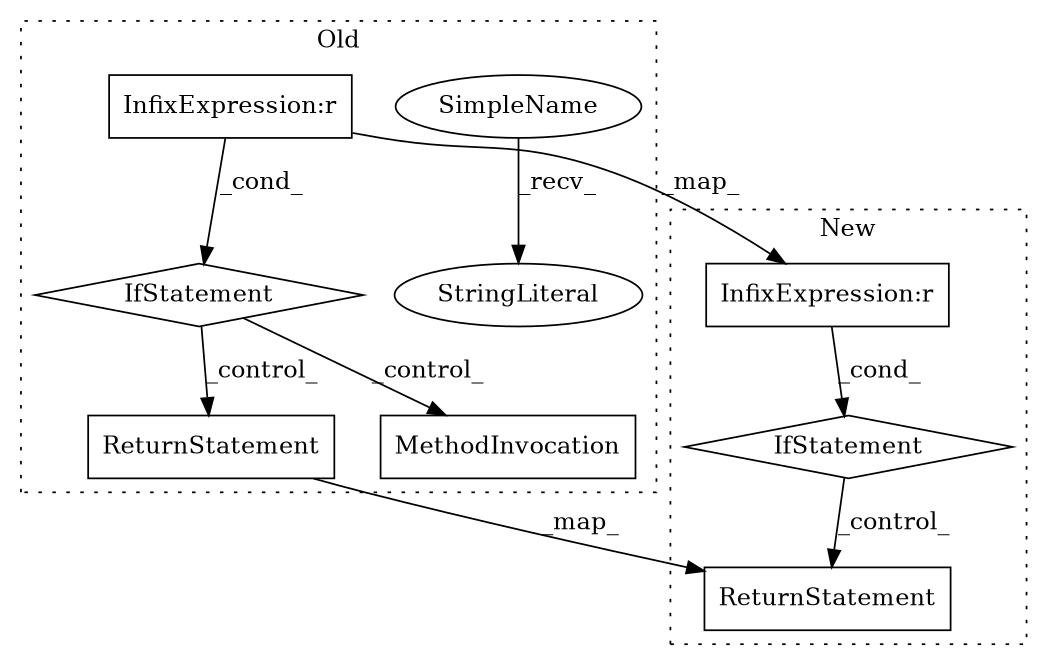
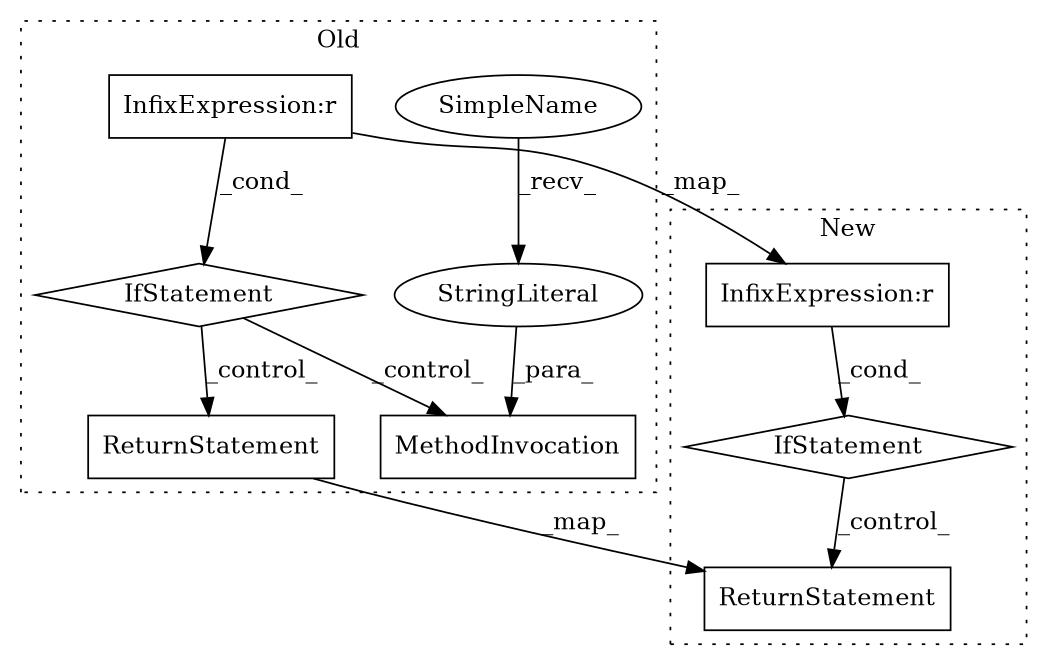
  digraph {
    node [a=25 l=0 s=-1 shape=box]
    n1 [l="0,0" label=IfStatement s="-1,-1" shape=diamond]
    n2 [a=32 l="0,0" label=MethodInvocation s="-1,-1"]
    n3 [a=41 label=ReturnStatement]
    n4 [a=42 label=SimpleName shape=ellipse]
    n5 [a=45 label=StringLiteral shape=ellipse]
    n6 [a=27 label="InfixExpression:r"]
    n7 [l="0,0" label=IfStatement s="-1,-1" shape=diamond]
    n8 [a=41 label=ReturnStatement]
    n9 [a=27 label="InfixExpression:r"]
    subgraph cluster_1 {
      label=Old
      style=dotted
      n1
      n2
      n3
      n4
      n5
      n6
    }
    subgraph cluster_2 {
      label=New
      style=dotted
      n7
      n8
      n9
    }
    n1 -> n2 [label=_control_]
    n1 -> n3 [label=_control_]
    n3 -> n8 [label=_map_]
    n4 -> n5 [label=_recv_]
+   n5 -> n2 [label=_para_]
    n6 -> n1 [label=_cond_]
    n6 -> n9 [label=_map_]
    n7 -> n8 [label=_control_]
    n9 -> n7 [label=_cond_]
  }
